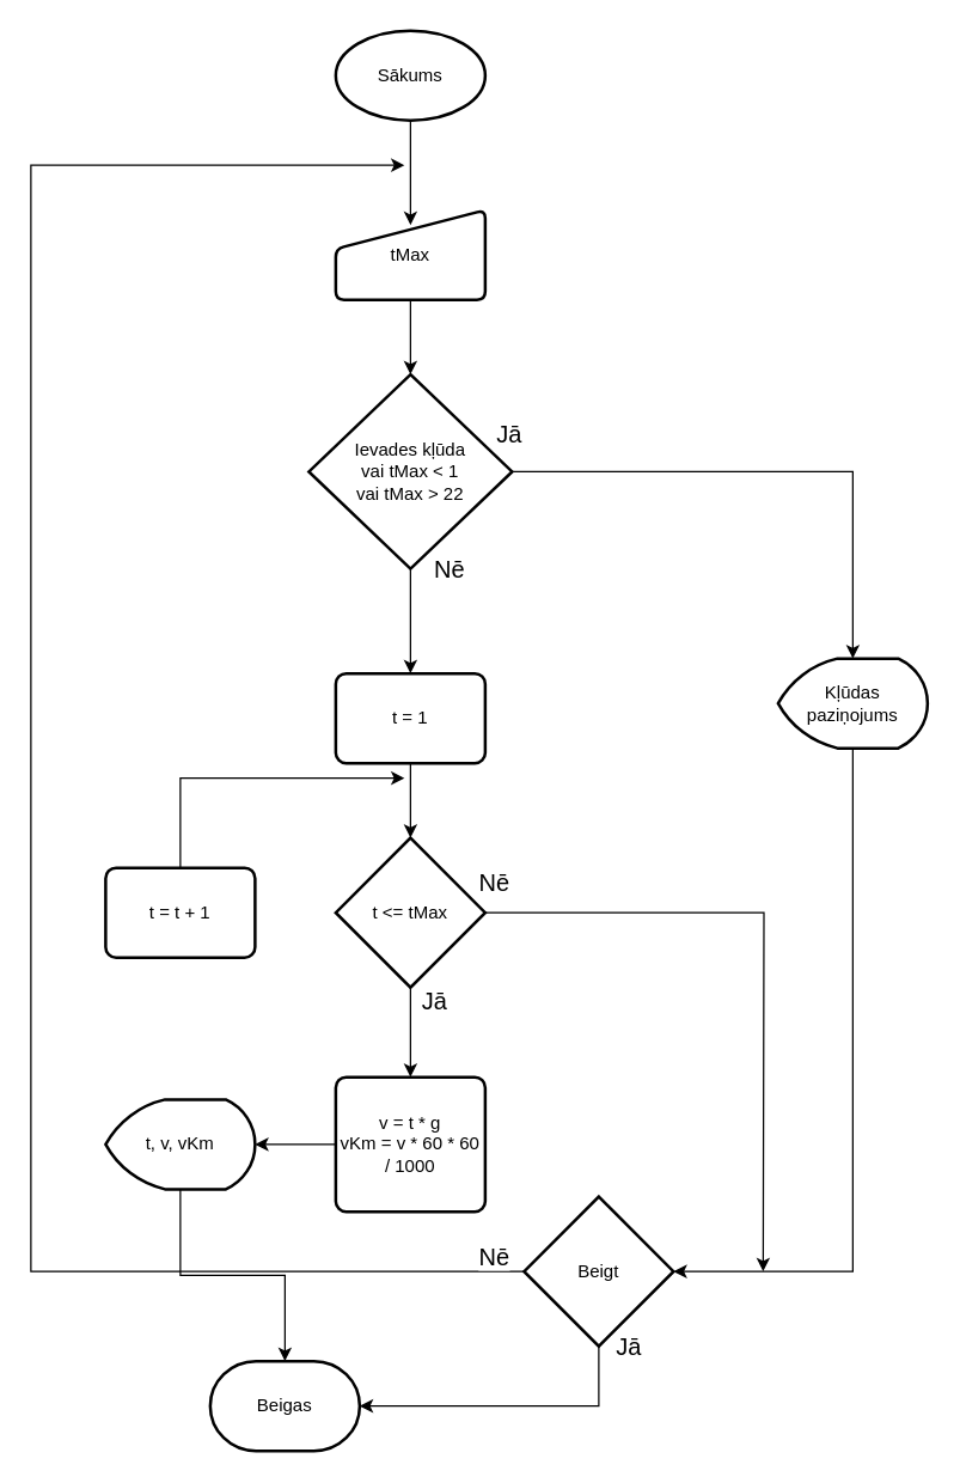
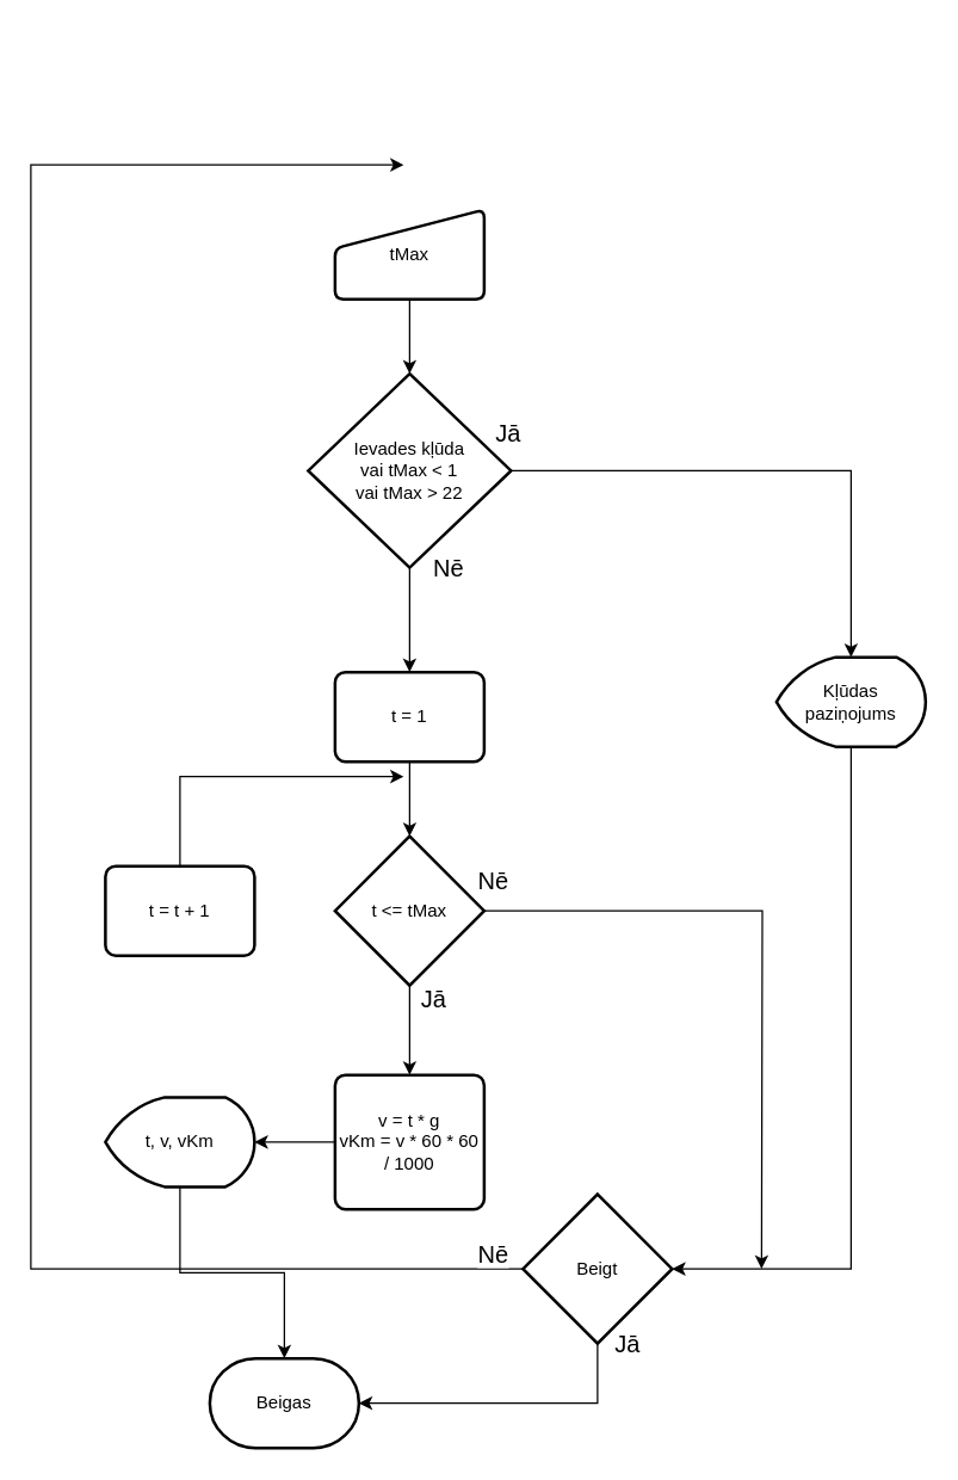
  <mxCell id="0" />
  <mxCell id="1" parent="0" />
- <mxCell id="2" value="Sākums" style="strokeWidth=2;html=1;shape=mxgraph.flowchart.start_1;whiteSpace=wrap;" vertex="1" parent="1"><mxGeometry x="224" y="20" width="100" height="60" as="geometry" /></mxCell>
  <mxCell id="3" value="tMax" style="html=1;strokeWidth=2;shape=manualInput;whiteSpace=wrap;rounded=1;size=26;arcSize=11;" vertex="1" parent="1"><mxGeometry x="224" y="140" width="100" height="60" as="geometry" /></mxCell>
- <mxCell id="4" style="edgeStyle=orthogonalEdgeStyle;rounded=0;orthogonalLoop=1;jettySize=auto;html=1;entryX=0.5;entryY=0.167;entryDx=0;entryDy=0;entryPerimeter=0;" edge="1" parent="1" source="2" target="3"><mxGeometry relative="1" as="geometry" /></mxCell>
  <mxCell id="5" value="Nē" style="edgeStyle=orthogonalEdgeStyle;rounded=0;orthogonalLoop=1;jettySize=auto;html=1;entryX=0.5;entryY=0;entryDx=0;entryDy=0;fontSize=16;" edge="1" parent="1" source="6" target="9"><mxGeometry x="-1" y="26" relative="1" as="geometry"><mxPoint x="274" y="440" as="targetPoint" /><mxPoint as="offset" /></mxGeometry></mxCell>
  <mxCell id="6" value="Ievades kļūda&lt;br&gt;vai tMax &amp;lt; 1&lt;br&gt;vai tMax &amp;gt; 22" style="strokeWidth=2;html=1;shape=mxgraph.flowchart.decision;whiteSpace=wrap;" vertex="1" parent="1"><mxGeometry x="206" y="250" width="136" height="130" as="geometry" /></mxCell>
  <mxCell id="7" style="edgeStyle=orthogonalEdgeStyle;rounded=0;orthogonalLoop=1;jettySize=auto;html=1;entryX=0.5;entryY=0;entryDx=0;entryDy=0;entryPerimeter=0;" edge="1" parent="1" source="3" target="6"><mxGeometry relative="1" as="geometry" /></mxCell>
  <mxCell id="8" value="Kļūdas&lt;br&gt;paziņojums" style="strokeWidth=2;html=1;shape=mxgraph.flowchart.display;whiteSpace=wrap;" vertex="1" parent="1"><mxGeometry x="520" y="440" width="100" height="60" as="geometry" /></mxCell>
  <mxCell id="9" value="t = 1" style="rounded=1;whiteSpace=wrap;html=1;absoluteArcSize=1;arcSize=14;strokeWidth=2;" vertex="1" parent="1"><mxGeometry x="224" y="450" width="100" height="60" as="geometry" /></mxCell>
  <mxCell id="10" value="&lt;font style=&quot;font-size: 16px;&quot;&gt;Jā&lt;/font&gt;" style="edgeStyle=orthogonalEdgeStyle;rounded=0;orthogonalLoop=1;jettySize=auto;html=1;entryX=0.5;entryY=0;entryDx=0;entryDy=0;" edge="1" parent="1" source="12" target="19"><mxGeometry x="-0.714" y="16" relative="1" as="geometry"><mxPoint as="offset" /></mxGeometry></mxCell>
  <mxCell id="11" value="Nē" style="edgeStyle=orthogonalEdgeStyle;rounded=0;orthogonalLoop=1;jettySize=auto;html=1;fontSize=16;" edge="1" parent="1" source="12"><mxGeometry x="-0.972" y="20" relative="1" as="geometry"><mxPoint x="510" y="850" as="targetPoint" /><mxPoint as="offset" /></mxGeometry></mxCell>
  <mxCell id="12" value="t &amp;lt;= tMax" style="strokeWidth=2;html=1;shape=mxgraph.flowchart.decision;whiteSpace=wrap;" vertex="1" parent="1"><mxGeometry x="224" y="560" width="100" height="100" as="geometry" /></mxCell>
  <mxCell id="13" style="edgeStyle=orthogonalEdgeStyle;rounded=0;orthogonalLoop=1;jettySize=auto;html=1;entryX=0.5;entryY=0;entryDx=0;entryDy=0;entryPerimeter=0;" edge="1" parent="1" source="9" target="12"><mxGeometry relative="1" as="geometry" /></mxCell>
  <mxCell id="14" value="Jā" style="edgeStyle=orthogonalEdgeStyle;rounded=0;orthogonalLoop=1;jettySize=auto;html=1;entryX=0.5;entryY=0;entryDx=0;entryDy=0;entryPerimeter=0;fontSize=16;" edge="1" parent="1" source="6" target="8"><mxGeometry x="-1" y="25" relative="1" as="geometry"><mxPoint x="-2" as="offset" /></mxGeometry></mxCell>
  <mxCell id="15" value="Nē" style="edgeStyle=elbowEdgeStyle;rounded=0;orthogonalLoop=1;jettySize=auto;html=1;exitX=0;exitY=0.5;exitDx=0;exitDy=0;exitPerimeter=0;fontSize=16;" edge="1" parent="1" source="17"><mxGeometry x="-0.97" y="-10" relative="1" as="geometry"><mxPoint x="270" y="110" as="targetPoint" /><mxPoint x="234" y="820" as="sourcePoint" /><Array as="points"><mxPoint x="20" y="480" /></Array><mxPoint as="offset" /></mxGeometry></mxCell>
  <mxCell id="16" value="Jā" style="edgeStyle=elbowEdgeStyle;rounded=0;orthogonalLoop=1;jettySize=auto;html=1;exitX=0.5;exitY=1;exitDx=0;exitDy=0;exitPerimeter=0;entryX=1;entryY=0.5;entryDx=0;entryDy=0;entryPerimeter=0;fontSize=16;" edge="1" parent="1" source="17" target="18"><mxGeometry x="-1" y="20" relative="1" as="geometry"><mxPoint x="240" y="940" as="targetPoint" /><Array as="points"><mxPoint x="400" y="930" /></Array><mxPoint as="offset" /></mxGeometry></mxCell>
  <mxCell id="17" value="Beigt" style="strokeWidth=2;html=1;shape=mxgraph.flowchart.decision;whiteSpace=wrap;" vertex="1" parent="1"><mxGeometry x="350" y="800" width="100" height="100" as="geometry" /></mxCell>
  <mxCell id="18" value="Beigas" style="strokeWidth=2;html=1;shape=mxgraph.flowchart.terminator;whiteSpace=wrap;" vertex="1" parent="1"><mxGeometry x="140" y="910" width="100" height="60" as="geometry" /></mxCell>
  <mxCell id="19" value="v = t * g&lt;br&gt;vKm = v * 60 * 60 / 1000" style="rounded=1;whiteSpace=wrap;html=1;absoluteArcSize=1;arcSize=14;strokeWidth=2;" vertex="1" parent="1"><mxGeometry x="224" y="720" width="100" height="90" as="geometry" /></mxCell>
  <mxCell id="20" style="edgeStyle=orthogonalEdgeStyle;rounded=0;orthogonalLoop=1;jettySize=auto;html=1;entryX=1;entryY=0.5;entryDx=0;entryDy=0;entryPerimeter=0;" edge="1" parent="1" source="8" target="17"><mxGeometry relative="1" as="geometry"><Array as="points"><mxPoint x="570" y="850" /></Array></mxGeometry></mxCell>
  <mxCell id="21" style="edgeStyle=elbowEdgeStyle;rounded=0;orthogonalLoop=1;jettySize=auto;html=1;exitX=0.5;exitY=0;exitDx=0;exitDy=0;" edge="1" parent="1" source="22"><mxGeometry relative="1" as="geometry"><mxPoint x="270" y="520" as="targetPoint" /><mxPoint x="120" y="570" as="sourcePoint" /><Array as="points"><mxPoint x="120" y="520" /></Array></mxGeometry></mxCell>
  <mxCell id="22" value="t = t + 1" style="rounded=1;whiteSpace=wrap;html=1;absoluteArcSize=1;arcSize=14;strokeWidth=2;" vertex="1" parent="1"><mxGeometry x="70" y="580" width="100" height="60" as="geometry" /></mxCell>
  <mxCell id="23" style="edgeStyle=orthogonalEdgeStyle;rounded=0;orthogonalLoop=1;jettySize=auto;html=1;" edge="1" parent="1" source="24" target="18"><mxGeometry relative="1" as="geometry" /></mxCell>
  <mxCell id="24" value="t, v, vKm" style="strokeWidth=2;html=1;shape=mxgraph.flowchart.display;whiteSpace=wrap;" vertex="1" parent="1"><mxGeometry x="70" y="735" width="100" height="60" as="geometry" /></mxCell>
  <mxCell id="25" style="edgeStyle=orthogonalEdgeStyle;rounded=0;orthogonalLoop=1;jettySize=auto;html=1;entryX=1;entryY=0.5;entryDx=0;entryDy=0;entryPerimeter=0;" edge="1" parent="1" source="19" target="24"><mxGeometry relative="1" as="geometry" /></mxCell>
